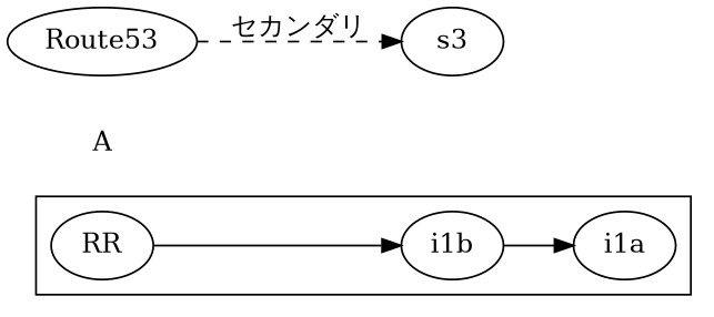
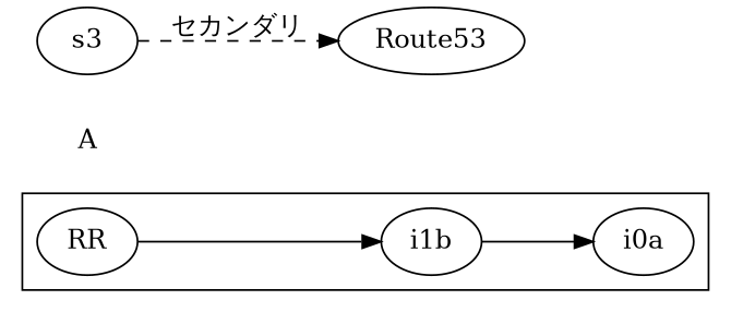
  digraph {
    rankdir=LR
    RR
-   i1a
+   i1a [label=i0a]
    i1b
    A [margin=0 peripheries=0 regular=true shape=box]
    Route53
    s3
    subgraph cluster_1 {
      RR
      i1a
      i1b
      subgraph cluster_2 {
      }
      subgraph cluster_3 {
      }
    }
    subgraph cluster_4 {
    }
    RR -> i1b
    i1b -> i1a
-   Route53 -> s3 [label="セカンダリ" style=dashed]
+   s3 -> Route53 [label="セカンダリ" style=dashed]
  }
